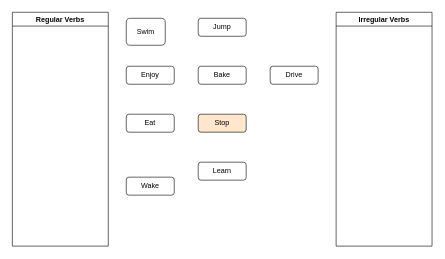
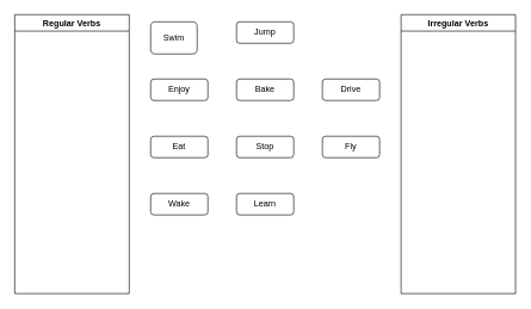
  <mxCell id="0" />
  <mxCell id="1" parent="0" />
  <mxCell id="2" value="Regular Verbs" style="swimlane;whiteSpace=wrap;html=1;" vertex="1" parent="1"><mxGeometry x="20" y="20" width="160" height="390" as="geometry" /></mxCell>
  <mxCell id="3" value="Irregular Verbs" style="swimlane;whiteSpace=wrap;html=1;" vertex="1" parent="1"><mxGeometry x="560" y="20" width="160" height="390" as="geometry" /></mxCell>
  <mxCell id="4" value="Swim" style="rounded=1;whiteSpace=wrap;html=1;" vertex="1" parent="1"><mxGeometry x="210" y="30" width="65" height="45" as="geometry" /></mxCell>
  <mxCell id="5" value="Jump" style="rounded=1;whiteSpace=wrap;html=1;" vertex="1" parent="1"><mxGeometry x="330" y="30" width="80" height="30" as="geometry" /></mxCell>
  <mxCell id="6" value="Enjoy" style="rounded=1;whiteSpace=wrap;html=1;" vertex="1" parent="1"><mxGeometry x="210" y="110" width="80" height="30" as="geometry" /></mxCell>
  <mxCell id="7" value="Bake" style="rounded=1;whiteSpace=wrap;html=1;" vertex="1" parent="1"><mxGeometry x="330" y="110" width="80" height="30" as="geometry" /></mxCell>
  <mxCell id="8" value="Drive" style="rounded=1;whiteSpace=wrap;html=1;" vertex="1" parent="1"><mxGeometry x="450" y="110" width="80" height="30" as="geometry" /></mxCell>
  <mxCell id="9" value="Eat" style="rounded=1;whiteSpace=wrap;html=1;" vertex="1" parent="1"><mxGeometry x="210" y="190" width="80" height="30" as="geometry" /></mxCell>
- <mxCell id="10" value="Stop" style="rounded=1;whiteSpace=wrap;html=1;fillColor=#ffe6cc;" vertex="1" parent="1"><mxGeometry x="330" y="190" width="80" height="30" as="geometry" /></mxCell>
- <mxCell id="12" value="Wake" style="rounded=1;whiteSpace=wrap;html=1;" vertex="1" parent="1"><mxGeometry x="210" y="295" width="80" height="30" as="geometry" /></mxCell>
+ <mxCell id="10" value="Stop" style="rounded=1;whiteSpace=wrap;html=1;" vertex="1" parent="1"><mxGeometry x="330" y="190" width="80" height="30" as="geometry" /></mxCell>
+ <mxCell id="11" value="Fly" style="rounded=1;whiteSpace=wrap;html=1;" vertex="1" parent="1"><mxGeometry x="450" y="190" width="80" height="30" as="geometry" /></mxCell>
+ <mxCell id="12" value="Wake" style="rounded=1;whiteSpace=wrap;html=1;" vertex="1" parent="1"><mxGeometry x="210" y="270" width="80" height="30" as="geometry" /></mxCell>
  <mxCell id="13" value="Learn" style="rounded=1;whiteSpace=wrap;html=1;" vertex="1" parent="1"><mxGeometry x="330" y="270" width="80" height="30" as="geometry" /></mxCell>
